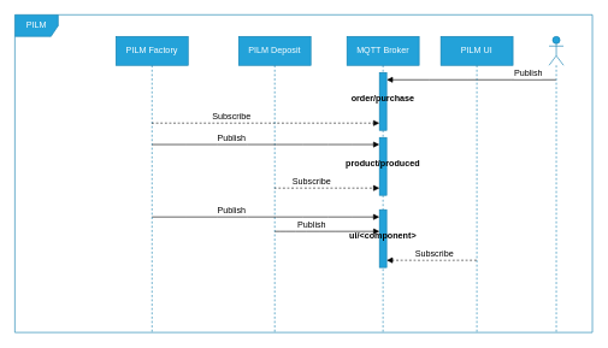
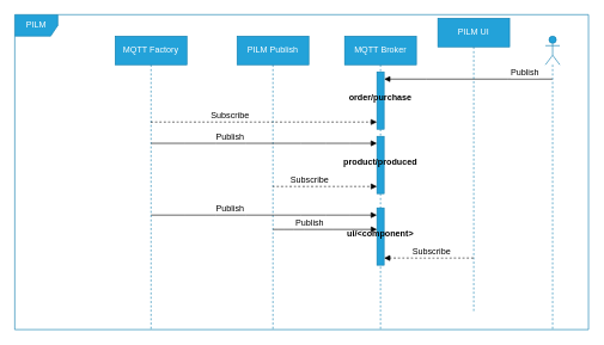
  <mxCell id="0" />
  <mxCell id="1" parent="0" />
  <mxCell id="2" value="PILM" style="shape=umlFrame;whiteSpace=wrap;html=1;rounded=0;shadow=0;labelBackgroundColor=none;strokeColor=#0E7DAD;fontFamily=Helvetica;fontSize=12;fontColor=#ffffff;fillColor=#23A2D9;" vertex="1" parent="1"><mxGeometry x="20" y="20" width="800" height="440" as="geometry" /></mxCell>
  <mxCell id="3" value="MQTT Broker" style="shape=umlLifeline;perimeter=lifelinePerimeter;whiteSpace=wrap;html=1;container=1;collapsible=0;recursiveResize=0;outlineConnect=0;rounded=0;shadow=0;labelBackgroundColor=none;strokeColor=#0E7DAD;fontFamily=Helvetica;fontSize=12;fontColor=#ffffff;fillColor=#23A2D9;" vertex="1" parent="1"><mxGeometry x="480" y="50" width="100" height="410" as="geometry" /></mxCell>
- <mxCell id="4" value="PILM Deposit" style="shape=umlLifeline;perimeter=lifelinePerimeter;whiteSpace=wrap;html=1;container=1;collapsible=0;recursiveResize=0;outlineConnect=0;rounded=0;shadow=0;labelBackgroundColor=none;strokeColor=#0E7DAD;fontFamily=Helvetica;fontSize=12;fontColor=#ffffff;fillColor=#23A2D9;" vertex="1" parent="1"><mxGeometry x="330" y="50" width="100" height="410" as="geometry" /></mxCell>
+ <mxCell id="4" value="PILM Publish" style="shape=umlLifeline;perimeter=lifelinePerimeter;whiteSpace=wrap;html=1;container=1;collapsible=0;recursiveResize=0;outlineConnect=0;rounded=0;shadow=0;labelBackgroundColor=none;strokeColor=#0E7DAD;fontFamily=Helvetica;fontSize=12;fontColor=#ffffff;fillColor=#23A2D9;" vertex="1" parent="1"><mxGeometry x="330" y="50" width="100" height="410" as="geometry" /></mxCell>
  <mxCell id="5" value="Publish" style="html=1;verticalAlign=bottom;endArrow=block;rounded=0;fontFamily=Helvetica;fontSize=12;fontColor=#000000;curved=1;" edge="1" parent="4"><mxGeometry x="-0.301" width="80" relative="1" as="geometry"><mxPoint x="-120.071" y="250.0" as="sourcePoint" /><mxPoint x="195" y="250.0" as="targetPoint" /><Array as="points"><mxPoint x="70" y="250" /></Array><mxPoint as="offset" /></mxGeometry></mxCell>
- <mxCell id="6" value="PILM Factory" style="shape=umlLifeline;perimeter=lifelinePerimeter;whiteSpace=wrap;html=1;container=1;collapsible=0;recursiveResize=0;outlineConnect=0;rounded=0;shadow=0;labelBackgroundColor=none;strokeColor=#0E7DAD;fontFamily=Helvetica;fontSize=12;fontColor=#ffffff;fillColor=#23A2D9;" vertex="1" parent="1"><mxGeometry x="160" y="50" width="100" height="410" as="geometry" /></mxCell>
+ <mxCell id="6" value="MQTT Factory" style="shape=umlLifeline;perimeter=lifelinePerimeter;whiteSpace=wrap;html=1;container=1;collapsible=0;recursiveResize=0;outlineConnect=0;rounded=0;shadow=0;labelBackgroundColor=none;strokeColor=#0E7DAD;fontFamily=Helvetica;fontSize=12;fontColor=#ffffff;fillColor=#23A2D9;" vertex="1" parent="1"><mxGeometry x="160" y="50" width="100" height="410" as="geometry" /></mxCell>
  <mxCell id="7" value="Publish" style="html=1;verticalAlign=bottom;endArrow=block;rounded=0;fontFamily=Helvetica;fontSize=12;fontColor=#000000;curved=1;" edge="1" parent="6"><mxGeometry x="-0.301" width="80" relative="1" as="geometry"><mxPoint x="49.929" y="149.71" as="sourcePoint" /><mxPoint x="365" y="149.71" as="targetPoint" /><Array as="points"><mxPoint x="240" y="149.71" /></Array><mxPoint as="offset" /></mxGeometry></mxCell>
  <mxCell id="8" value="" style="shape=umlLifeline;participant=umlActor;perimeter=lifelinePerimeter;whiteSpace=wrap;html=1;container=1;collapsible=0;recursiveResize=0;verticalAlign=top;spacingTop=36;outlineConnect=0;rounded=0;shadow=0;labelBackgroundColor=none;strokeColor=#0E7DAD;fontFamily=Helvetica;fontSize=12;fontColor=#ffffff;fillColor=#23A2D9;" vertex="1" parent="1"><mxGeometry x="760" y="50" width="20" height="410" as="geometry" /></mxCell>
  <mxCell id="9" value="" style="html=1;verticalAlign=bottom;endArrow=block;rounded=0;fontFamily=Helvetica;fontSize=12;fontColor=#ffffff;curved=1;" edge="1" parent="1" source="8" target="12"><mxGeometry width="80" relative="1" as="geometry"><mxPoint x="590" y="120" as="sourcePoint" /><mxPoint x="670" y="120" as="targetPoint" /><Array as="points"><mxPoint x="640" y="110" /></Array></mxGeometry></mxCell>
  <mxCell id="10" value="Publish" style="edgeLabel;html=1;align=center;verticalAlign=middle;resizable=0;points=[];fontSize=12;fontFamily=Helvetica;fontColor=#000000;" vertex="1" connectable="0" parent="9"><mxGeometry x="-0.033" relative="1" as="geometry"><mxPoint x="74" y="-10" as="offset" /></mxGeometry></mxCell>
  <mxCell id="11" value="" style="group" vertex="1" connectable="0" parent="1"><mxGeometry x="485" y="100" width="90" height="80" as="geometry" /></mxCell>
  <mxCell id="12" value="" style="html=1;points=[];perimeter=orthogonalPerimeter;rounded=0;shadow=0;labelBackgroundColor=none;strokeColor=#0E7DAD;fontFamily=Helvetica;fontSize=12;fontColor=#ffffff;fillColor=#23A2D9;" vertex="1" parent="11"><mxGeometry x="40" width="10" height="80" as="geometry" /></mxCell>
  <mxCell id="13" value="order/purchase" style="text;align=center;fontStyle=1;verticalAlign=middle;spacingLeft=3;spacingRight=3;strokeColor=none;rotatable=1;points=[[0,0.5],[1,0.5]];portConstraint=eastwest;fontSize=12;fontFamily=Helvetica;fontColor=#000000;rotation=0;" vertex="1" parent="11"><mxGeometry y="30" width="90" height="10" as="geometry" /></mxCell>
  <mxCell id="14" value="" style="group" vertex="1" connectable="0" parent="1"><mxGeometry x="485" y="190" width="90" height="80" as="geometry" /></mxCell>
  <mxCell id="15" value="" style="html=1;points=[];perimeter=orthogonalPerimeter;rounded=0;shadow=0;labelBackgroundColor=none;strokeColor=#0E7DAD;fontFamily=Helvetica;fontSize=12;fontColor=#ffffff;fillColor=#23A2D9;" vertex="1" parent="14"><mxGeometry x="40" width="10" height="80" as="geometry" /></mxCell>
  <mxCell id="16" value="product/produced" style="text;align=center;fontStyle=1;verticalAlign=middle;spacingLeft=3;spacingRight=3;strokeColor=none;rotatable=1;points=[[0,0.5],[1,0.5]];portConstraint=eastwest;fontSize=12;fontFamily=Helvetica;fontColor=#000000;rotation=0;" vertex="1" parent="14"><mxGeometry y="30" width="90" height="10" as="geometry" /></mxCell>
  <mxCell id="17" value="Subscribe" style="html=1;verticalAlign=bottom;endArrow=block;rounded=0;dashed=1;fontFamily=Helvetica;fontSize=12;fontColor=#000000;curved=1;" edge="1" parent="1" source="6" target="12"><mxGeometry x="-0.301" width="80" relative="1" as="geometry"><mxPoint x="250" y="170" as="sourcePoint" /><mxPoint x="330" y="170" as="targetPoint" /><Array as="points"><mxPoint x="400" y="170" /></Array><mxPoint as="offset" /></mxGeometry></mxCell>
  <mxCell id="18" value="Subscribe" style="html=1;verticalAlign=bottom;endArrow=block;rounded=0;dashed=1;fontFamily=Helvetica;fontSize=12;fontColor=#000000;curved=1;" edge="1" parent="1" source="4"><mxGeometry x="-0.301" width="80" relative="1" as="geometry"><mxPoint x="209.999" y="260" as="sourcePoint" /><mxPoint x="525.07" y="260" as="targetPoint" /><Array as="points"><mxPoint x="400.07" y="260" /></Array><mxPoint as="offset" /></mxGeometry></mxCell>
  <mxCell id="19" value="" style="group" vertex="1" connectable="0" parent="1"><mxGeometry x="485" y="290" width="90" height="80" as="geometry" /></mxCell>
  <mxCell id="20" value="" style="html=1;points=[];perimeter=orthogonalPerimeter;rounded=0;shadow=0;labelBackgroundColor=none;strokeColor=#0E7DAD;fontFamily=Helvetica;fontSize=12;fontColor=#ffffff;fillColor=#23A2D9;" vertex="1" parent="19"><mxGeometry x="40" width="10" height="80" as="geometry" /></mxCell>
  <mxCell id="21" value="ui/&lt;component&gt;" style="text;align=center;fontStyle=1;verticalAlign=middle;spacingLeft=3;spacingRight=3;strokeColor=none;rotatable=1;points=[[0,0.5],[1,0.5]];portConstraint=eastwest;fontSize=12;fontFamily=Helvetica;fontColor=#000000;rotation=0;" vertex="1" parent="19"><mxGeometry y="30" width="90" height="10" as="geometry" /></mxCell>
  <mxCell id="22" value="Publish" style="html=1;verticalAlign=bottom;endArrow=block;rounded=0;fontFamily=Helvetica;fontSize=12;fontColor=#000000;curved=1;" edge="1" parent="1"><mxGeometry x="-0.299" width="80" relative="1" as="geometry"><mxPoint x="379.999" y="320" as="sourcePoint" /><mxPoint x="525.14" y="320" as="targetPoint" /><Array as="points"><mxPoint x="400.14" y="320" /></Array><mxPoint as="offset" /></mxGeometry></mxCell>
- <mxCell id="23" value="PILM UI" style="shape=umlLifeline;perimeter=lifelinePerimeter;whiteSpace=wrap;html=1;container=1;collapsible=0;recursiveResize=0;outlineConnect=0;rounded=0;shadow=0;labelBackgroundColor=none;strokeColor=#0E7DAD;fontFamily=Helvetica;fontSize=12;fontColor=#ffffff;fillColor=#23A2D9;" vertex="1" parent="1"><mxGeometry x="610" y="50" width="100" height="410" as="geometry" /></mxCell>
+ <mxCell id="23" value="PILM UI" style="shape=umlLifeline;perimeter=lifelinePerimeter;whiteSpace=wrap;html=1;container=1;collapsible=0;recursiveResize=0;outlineConnect=0;rounded=0;shadow=0;labelBackgroundColor=none;strokeColor=#0E7DAD;fontFamily=Helvetica;fontSize=12;fontColor=#ffffff;fillColor=#23A2D9;" vertex="1" parent="1"><mxGeometry x="610" y="25" width="100" height="410" as="geometry" /></mxCell>
  <mxCell id="24" value="" style="html=1;verticalAlign=bottom;endArrow=block;rounded=0;fontFamily=Helvetica;fontSize=12;fontColor=#ffffff;curved=1;dashed=1;" edge="1" parent="1" source="23" target="20"><mxGeometry width="80" relative="1" as="geometry"><mxPoint x="694.5" y="310" as="sourcePoint" /><mxPoint x="460" y="310" as="targetPoint" /><Array as="points"><mxPoint x="570" y="360" /></Array></mxGeometry></mxCell>
  <mxCell id="25" value="Subscribe" style="edgeLabel;html=1;align=center;verticalAlign=middle;resizable=0;points=[];fontSize=12;fontFamily=Helvetica;fontColor=#000000;" vertex="1" connectable="0" parent="24"><mxGeometry x="-0.033" relative="1" as="geometry"><mxPoint x="1" y="-10" as="offset" /></mxGeometry></mxCell>
